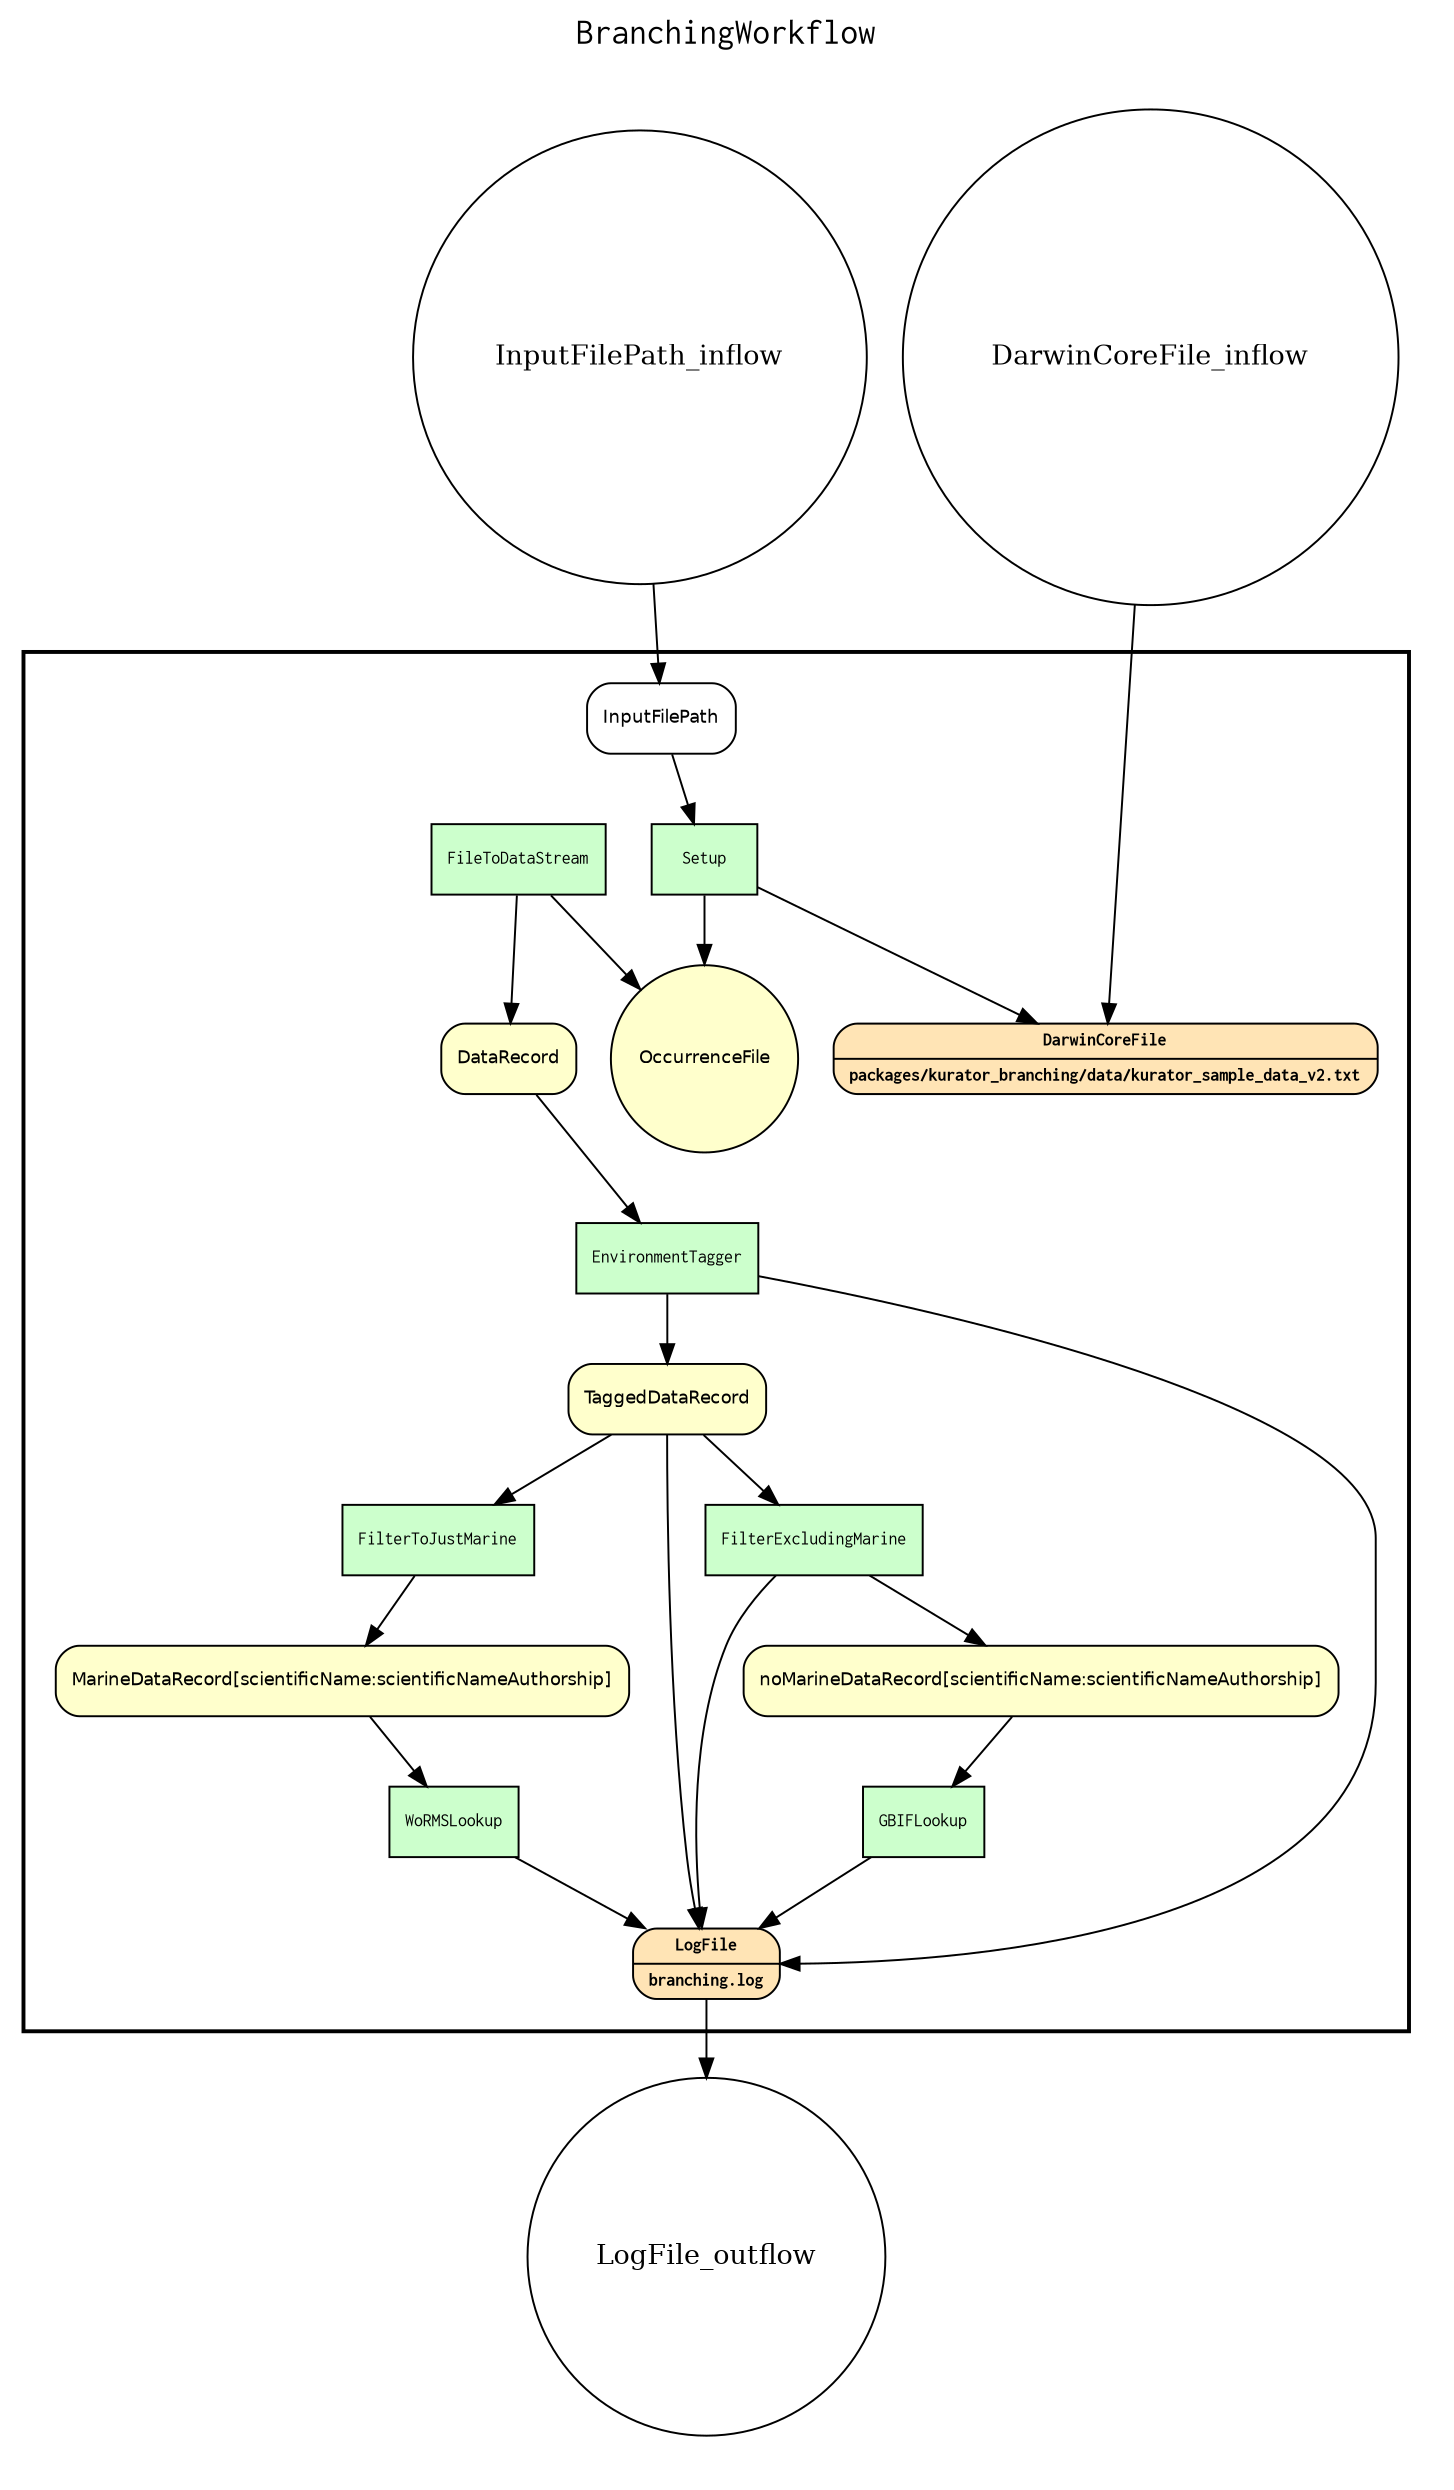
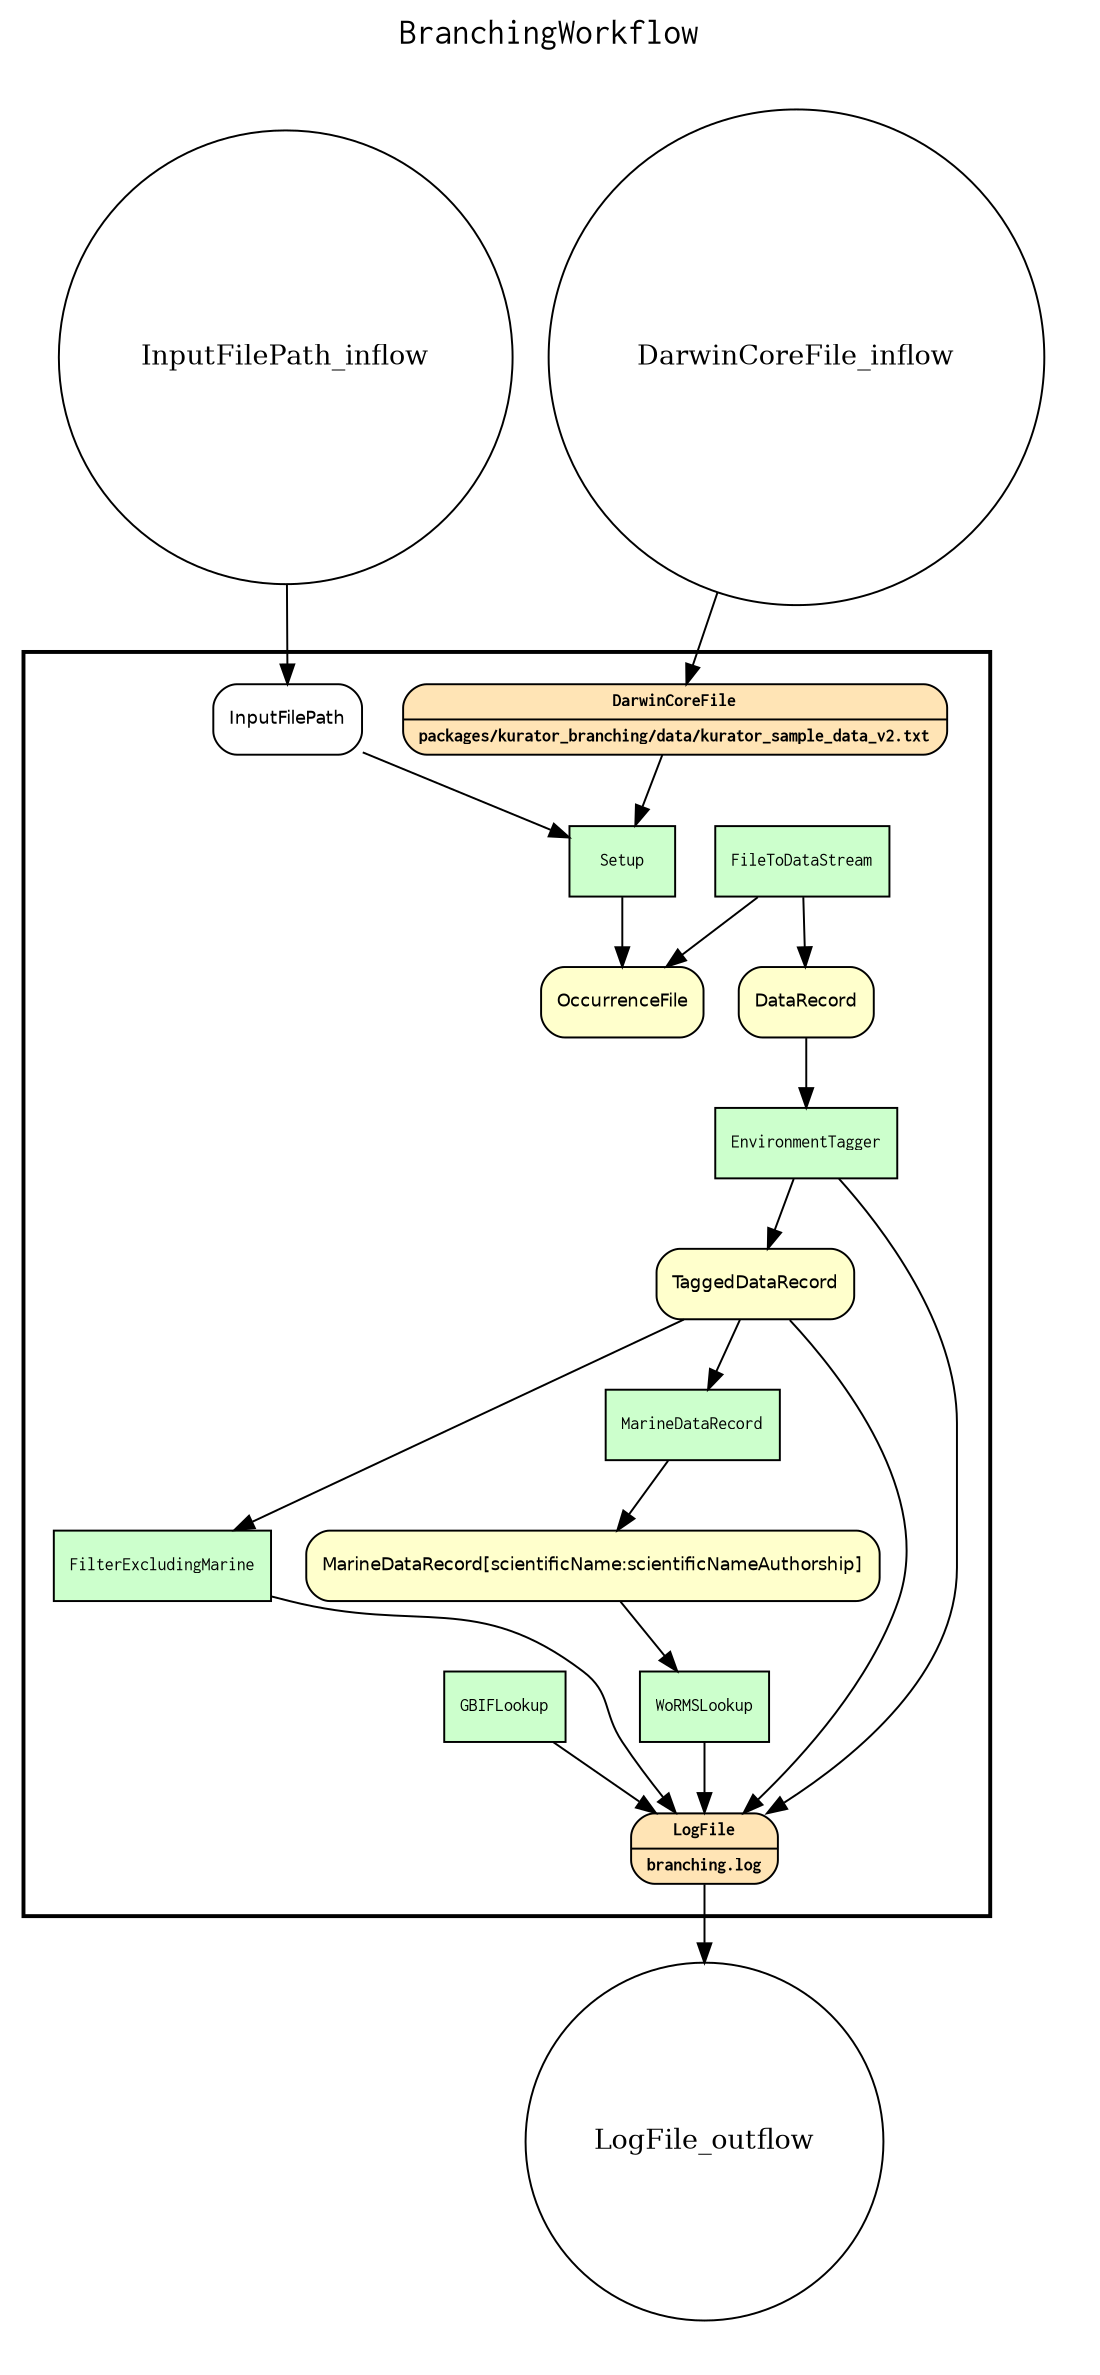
  digraph {
    fontname=Courier
    fontsize=18
    label=BranchingWorkflow
    labelloc=t
    rankdir=TB
    node [fillcolor="#CCFFCC" fontname=Courier fontsize=9 peripheries=1 shape=box style="rounded,filled"]
    FileToDataStream [style=filled]
    Setup [style=filled]
    GBIFLookup [style=filled]
    WoRMSLookup [style=filled]
    FilterExcludingMarine [style=filled]
-   FilterToJustMarine [style=filled]
+   FilterToJustMarine [style=filled label=MarineDataRecord]
    EnvironmentTagger [style=filled]
-   OccurrenceFile [fillcolor="#FFFFCC" fontname=Helvetica shape=circle]
+   OccurrenceFile [fillcolor="#FFFFCC" fontname=Helvetica]
    DataRecord [fillcolor="#FFFFCC" fontname=Helvetica]
    TaggedDataRecord [fillcolor="#FFFFCC" fontname=Helvetica]
    "MarineDataRecord[scientificName:scientificNameAuthorship]" [fillcolor="#FFFFCC" fontname=Helvetica]
-   "noMarineDataRecord[scientificName:scientificNameAuthorship]" [fillcolor="#FFFFCC" fontname=Helvetica]
    n13 [fillcolor="#FFE4B5" fontname="Courier-Bold" label="{<f0> DarwinCoreFile |<f1>packages/kurator_branching/data/kurator_sample_data_v2.txt\l}" rankdir=LR shape=record]
    n14 [fillcolor="#FFE4B5" fontname="Courier-Bold" label="{<f0> LogFile |<f1>branching.log\l}" rankdir=LR shape=record]
    InputFilePath [fillcolor="#FFFFFF" fontname=Helvetica]
    DarwinCoreFile_inflow [fillcolor="#FFFFFF" shape=circle width=0.2 fontname="" fontsize="" style=""]
    InputFilePath_inflow [fillcolor="#FFFFFF" shape=circle width=0.2 fontname="" fontsize="" style=""]
    LogFile_outflow [fillcolor="#FFFFFF" shape=circle width=0.2 fontname="" fontsize="" style=""]
    subgraph cluster_1 {
      color=black
      label=""
      penwidth=2
      subgraph cluster_2 {
        color=white
        label=""
        penwidth=2
        FileToDataStream
        Setup
        GBIFLookup
        WoRMSLookup
        FilterExcludingMarine
        FilterToJustMarine
        EnvironmentTagger
        OccurrenceFile
        DataRecord
        TaggedDataRecord
        "MarineDataRecord[scientificName:scientificNameAuthorship]"
-       "noMarineDataRecord[scientificName:scientificNameAuthorship]"
        n13
        n14
        InputFilePath
      }
    }
    subgraph cluster_3 {
      color=white
      label=""
      penwidth=2
      subgraph cluster_4 {
        color=white
        label=""
        penwidth=2
        DarwinCoreFile_inflow
        InputFilePath_inflow
      }
    }
    subgraph cluster_5 {
      color=white
      label=""
      penwidth=2
      subgraph cluster_6 {
        color=white
        label=""
        penwidth=2
        LogFile_outflow
      }
    }
    FileToDataStream -> OccurrenceFile
    FileToDataStream -> DataRecord
    Setup -> OccurrenceFile
    GBIFLookup -> n14
    WoRMSLookup -> n14
-   FilterExcludingMarine -> "noMarineDataRecord[scientificName:scientificNameAuthorship]"
    FilterExcludingMarine -> n14
    FilterToJustMarine -> "MarineDataRecord[scientificName:scientificNameAuthorship]"
    EnvironmentTagger -> TaggedDataRecord
    EnvironmentTagger -> n14
    DataRecord -> EnvironmentTagger
    TaggedDataRecord -> FilterExcludingMarine
    TaggedDataRecord -> FilterToJustMarine
    TaggedDataRecord -> n14
    "MarineDataRecord[scientificName:scientificNameAuthorship]" -> WoRMSLookup
-   "noMarineDataRecord[scientificName:scientificNameAuthorship]" -> GBIFLookup
-   Setup -> n13
+   n13 -> Setup
    n14 -> LogFile_outflow
    InputFilePath -> Setup
    DarwinCoreFile_inflow -> n13
    InputFilePath_inflow -> InputFilePath
  }
